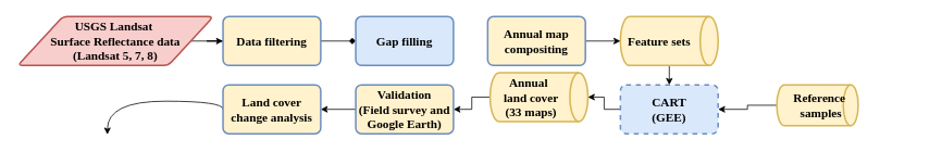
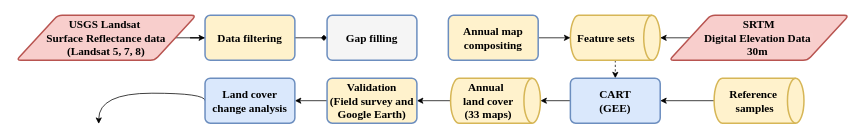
  <mxCell id="0" />
  <mxCell id="1" parent="0" />
  <mxCell id="2" style="edgeStyle=orthogonalEdgeStyle;rounded=0;orthogonalLoop=1;jettySize=auto;html=1;exitX=1;exitY=0.5;exitDx=0;exitDy=0;fontFamily=Times New Roman;fontSize=12;" edge="1" parent="1" source="3" target="5"><mxGeometry relative="1" as="geometry" /></mxCell>
  <mxCell id="3" value="&lt;div style=&quot;resize: none ; outline: 0px ; font-size: 15px ; font-weight: 700&quot;&gt;USGS Landsat&amp;nbsp;&lt;/div&gt;&lt;div style=&quot;resize: none ; outline: 0px ; font-size: 15px ; font-weight: 700&quot;&gt;Surface Reflectance data&lt;/div&gt;&lt;div style=&quot;resize: none ; outline: 0px ; font-size: 15px ; font-weight: 700&quot;&gt;&lt;span style=&quot;font-size: inherit&quot;&gt;(Landsat 5, 7, 8&lt;/span&gt;&lt;span style=&quot;font-size: inherit&quot;&gt;)&lt;/span&gt;&lt;/div&gt;" style="shape=parallelogram;html=1;strokeWidth=2;perimeter=parallelogramPerimeter;whiteSpace=wrap;rounded=1;arcSize=12;size=0.23;fontFamily=Times New Roman;fontSize=12;fillColor=#f8cecc;strokeColor=#b85450;" vertex="1" parent="1"><mxGeometry x="20" y="20" width="240" height="60" as="geometry" /></mxCell>
  <mxCell id="4" value="" style="edgeStyle=orthogonalEdgeStyle;rounded=0;orthogonalLoop=1;jettySize=auto;html=1;fontFamily=Times New Roman;fontSize=12;entryX=0;entryY=0.5;entryDx=0;entryDy=0;endArrow=diamond;" edge="1" parent="1" source="5" target="8"><mxGeometry relative="1" as="geometry" /></mxCell>
  <mxCell id="5" value="&lt;div style=&quot;resize: none ; outline: 0px ; font-size: 15px&quot;&gt;Data filtering&lt;/div&gt;" style="rounded=1;whiteSpace=wrap;html=1;absoluteArcSize=1;arcSize=14;strokeWidth=2;fontFamily=Times New Roman;fontSize=12;fontStyle=1;fillColor=#fff2cc;strokeColor=#6c8ebf;" vertex="1" parent="1"><mxGeometry x="272" y="20" width="120" height="60" as="geometry" /></mxCell>
- <mxCell id="6" style="edgeStyle=orthogonalEdgeStyle;rounded=0;orthogonalLoop=1;jettySize=auto;html=1;exitX=0.5;exitY=1;exitDx=0;exitDy=0;exitPerimeter=0;entryX=0.5;entryY=0;entryDx=0;entryDy=0;" edge="1" parent="1" source="7" target="16"><mxGeometry relative="1" as="geometry" /></mxCell>
+ <mxCell id="6" style="edgeStyle=orthogonalEdgeStyle;rounded=0;orthogonalLoop=1;jettySize=auto;html=1;exitX=0.5;exitY=1;exitDx=0;exitDy=0;exitPerimeter=0;entryX=0.5;entryY=0;entryDx=0;entryDy=0;dashed=1;" edge="1" parent="1" source="7" target="16"><mxGeometry relative="1" as="geometry" /></mxCell>
  <mxCell id="7" value="&lt;span style=&quot;font-size: 15px ; font-weight: 700&quot;&gt;&amp;nbsp; Feature sets&lt;/span&gt;" style="strokeWidth=2;html=1;shape=mxgraph.flowchart.direct_data;whiteSpace=wrap;fontFamily=Times New Roman;fontSize=12;align=left;fillColor=#fff2cc;strokeColor=#d6b656;" vertex="1" parent="1"><mxGeometry x="760" y="20" width="120" height="60" as="geometry" /></mxCell>
- <mxCell id="8" value="&lt;div style=&quot;resize: none ; outline: 0px ; font-size: 15px&quot;&gt;Gap filling&lt;/div&gt;" style="rounded=1;whiteSpace=wrap;html=1;absoluteArcSize=1;arcSize=14;strokeWidth=2;fontFamily=Times New Roman;fontSize=12;fontStyle=1;fillColor=#dae8fc;strokeColor=#6c8ebf;" vertex="1" parent="1"><mxGeometry x="435" y="20" width="120" height="60" as="geometry" /></mxCell>
+ <mxCell id="8" value="&lt;div style=&quot;resize: none ; outline: 0px ; font-size: 15px&quot;&gt;Gap filling&lt;/div&gt;" style="rounded=1;whiteSpace=wrap;html=1;absoluteArcSize=1;arcSize=14;strokeWidth=2;fontFamily=Times New Roman;fontSize=12;fontStyle=1;fillColor=#f5f5f5;strokeColor=#6c8ebf;" vertex="1" parent="1"><mxGeometry x="435" y="20" width="120" height="60" as="geometry" /></mxCell>
  <mxCell id="9" style="edgeStyle=orthogonalEdgeStyle;rounded=0;orthogonalLoop=1;jettySize=auto;html=1;exitX=1;exitY=0.5;exitDx=0;exitDy=0;entryX=0;entryY=0.5;entryDx=0;entryDy=0;entryPerimeter=0;" edge="1" parent="1" source="10" target="7"><mxGeometry relative="1" as="geometry" /></mxCell>
  <mxCell id="10" value="&lt;div style=&quot;resize: none ; outline: 0px ; font-size: 15px&quot;&gt;Annual map compositing&lt;/div&gt;" style="rounded=1;whiteSpace=wrap;html=1;absoluteArcSize=1;arcSize=14;strokeWidth=2;fontFamily=Times New Roman;fontSize=12;fontStyle=1;fillColor=#fff2cc;strokeColor=#6c8ebf;" vertex="1" parent="1"><mxGeometry x="597" y="20" width="120" height="60" as="geometry" /></mxCell>
+ <mxCell id="11" style="edgeStyle=orthogonalEdgeStyle;rounded=0;orthogonalLoop=1;jettySize=auto;html=1;exitX=0;exitY=0.5;exitDx=0;exitDy=0;entryX=1;entryY=0.5;entryDx=0;entryDy=0;entryPerimeter=0;" edge="1" parent="1" source="12" target="7"><mxGeometry relative="1" as="geometry" /></mxCell>
+ <mxCell id="12" value="&lt;div style=&quot;resize: none ; outline: 0px ; font-size: 15px ; font-weight: 700&quot;&gt;&lt;span style=&quot;background-color: rgba(255 , 255 , 255 , 0.01)&quot;&gt;SRTM&lt;/span&gt;&lt;/div&gt;&lt;div style=&quot;resize: none ; outline: 0px ; font-size: 15px ; font-weight: 700&quot;&gt;&lt;span style=&quot;background-color: rgba(255 , 255 , 255 , 0.01)&quot;&gt;Digital Elevation Data&amp;nbsp;&lt;/span&gt;&lt;/div&gt;&lt;div style=&quot;resize: none ; outline: 0px ; font-size: 15px ; font-weight: 700&quot;&gt;&lt;span style=&quot;background-color: rgba(255 , 255 , 255 , 0.01)&quot;&gt;30m&amp;nbsp;&lt;/span&gt;&lt;br&gt;&lt;/div&gt;" style="shape=parallelogram;html=1;strokeWidth=2;perimeter=parallelogramPerimeter;whiteSpace=wrap;rounded=1;arcSize=12;size=0.23;fontFamily=Times New Roman;fontSize=12;fillColor=#f8cecc;strokeColor=#b85450;" vertex="1" parent="1"><mxGeometry x="892" y="20" width="240" height="60" as="geometry" /></mxCell>
  <mxCell id="13" style="edgeStyle=orthogonalEdgeStyle;rounded=0;orthogonalLoop=1;jettySize=auto;html=1;" edge="1" parent="1" source="14" target="16"><mxGeometry relative="1" as="geometry" /></mxCell>
- <mxCell id="14" value="&lt;span style=&quot;font-size: 15px ; font-weight: 700 ; text-align: center ; background-color: rgba(255 , 255 , 255 , 0.01)&quot;&gt;&amp;nbsp; &amp;nbsp; &amp;nbsp;Reference&lt;/span&gt;&lt;div style=&quot;resize: none ; outline: 0px ; font-size: 15px ; font-weight: 700 ; text-align: center&quot;&gt;&amp;nbsp; &amp;nbsp; &amp;nbsp; samples&lt;/div&gt;" style="strokeWidth=2;html=1;shape=mxgraph.flowchart.direct_data;whiteSpace=wrap;fontFamily=Times New Roman;fontSize=12;align=left;fillColor=#fff2cc;strokeColor=#d6b656;" vertex="1" parent="1"><mxGeometry x="952" y="104" width="100" height="50" as="geometry" /></mxCell>
+ <mxCell id="14" value="&lt;span style=&quot;font-size: 15px ; font-weight: 700 ; text-align: center ; background-color: rgba(255 , 255 , 255 , 0.01)&quot;&gt;&amp;nbsp; &amp;nbsp; &amp;nbsp;Reference&lt;/span&gt;&lt;div style=&quot;resize: none ; outline: 0px ; font-size: 15px ; font-weight: 700 ; text-align: center&quot;&gt;&amp;nbsp; &amp;nbsp; &amp;nbsp; samples&lt;/div&gt;" style="strokeWidth=2;html=1;shape=mxgraph.flowchart.direct_data;whiteSpace=wrap;fontFamily=Times New Roman;fontSize=12;align=left;fillColor=#fff2cc;strokeColor=#d6b656;" vertex="1" parent="1"><mxGeometry x="952" y="104" width="120" height="60" as="geometry" /></mxCell>
  <mxCell id="15" style="edgeStyle=orthogonalEdgeStyle;rounded=0;orthogonalLoop=1;jettySize=auto;html=1;exitX=0;exitY=0.5;exitDx=0;exitDy=0;entryX=1;entryY=0.5;entryDx=0;entryDy=0;entryPerimeter=0;" edge="1" parent="1" source="16" target="18"><mxGeometry relative="1" as="geometry" /></mxCell>
- <mxCell id="16" value="&lt;div style=&quot;resize: none ; outline: 0px ; font-size: 15px&quot;&gt;CART&lt;/div&gt;&lt;div style=&quot;resize: none ; outline: 0px ; font-size: 15px&quot;&gt;(GEE)&lt;/div&gt;" style="rounded=1;whiteSpace=wrap;html=1;absoluteArcSize=1;arcSize=14;strokeWidth=2;fontFamily=Times New Roman;fontSize=12;fontStyle=1;fillColor=#dae8fc;strokeColor=#6c8ebf;dashed=1;" vertex="1" parent="1"><mxGeometry x="760" y="104" width="120" height="60" as="geometry" /></mxCell>
+ <mxCell id="16" value="&lt;div style=&quot;resize: none ; outline: 0px ; font-size: 15px&quot;&gt;CART&lt;/div&gt;&lt;div style=&quot;resize: none ; outline: 0px ; font-size: 15px&quot;&gt;(GEE)&lt;/div&gt;" style="rounded=1;whiteSpace=wrap;html=1;absoluteArcSize=1;arcSize=14;strokeWidth=2;fontFamily=Times New Roman;fontSize=12;fontStyle=1;fillColor=#dae8fc;strokeColor=#6c8ebf;" vertex="1" parent="1"><mxGeometry x="760" y="104" width="120" height="60" as="geometry" /></mxCell>
  <mxCell id="17" style="edgeStyle=orthogonalEdgeStyle;rounded=0;orthogonalLoop=1;jettySize=auto;html=1;exitX=0;exitY=0.5;exitDx=0;exitDy=0;exitPerimeter=0;entryX=1;entryY=0.5;entryDx=0;entryDy=0;" edge="1" parent="1" source="18" target="20"><mxGeometry relative="1" as="geometry" /></mxCell>
- <mxCell id="18" value="&lt;span style=&quot;font-size: 15px ; font-weight: 700 ; text-align: center ; background-color: rgba(255 , 255 , 255 , 0.01)&quot;&gt;&amp;nbsp; &amp;nbsp; &amp;nbsp; Annual&lt;/span&gt;&lt;div style=&quot;resize: none ; outline: 0px ; font-size: 15px ; font-weight: 700 ; text-align: center&quot;&gt;&amp;nbsp; &amp;nbsp; land cover&lt;/div&gt;&lt;div style=&quot;resize: none ; outline: 0px ; font-size: 15px ; font-weight: 700 ; text-align: center&quot;&gt;&amp;nbsp; &amp;nbsp; (33 maps)&lt;/div&gt;" style="strokeWidth=2;html=1;shape=mxgraph.flowchart.direct_data;whiteSpace=wrap;fontFamily=Times New Roman;fontSize=12;align=left;fillColor=#fff2cc;strokeColor=#d6b656;" vertex="1" parent="1"><mxGeometry x="600" y="89" width="120" height="60" as="geometry" /></mxCell>
+ <mxCell id="18" value="&lt;span style=&quot;font-size: 15px ; font-weight: 700 ; text-align: center ; background-color: rgba(255 , 255 , 255 , 0.01)&quot;&gt;&amp;nbsp; &amp;nbsp; &amp;nbsp; Annual&lt;/span&gt;&lt;div style=&quot;resize: none ; outline: 0px ; font-size: 15px ; font-weight: 700 ; text-align: center&quot;&gt;&amp;nbsp; &amp;nbsp; land cover&lt;/div&gt;&lt;div style=&quot;resize: none ; outline: 0px ; font-size: 15px ; font-weight: 700 ; text-align: center&quot;&gt;&amp;nbsp; &amp;nbsp; (33 maps)&lt;/div&gt;" style="strokeWidth=2;html=1;shape=mxgraph.flowchart.direct_data;whiteSpace=wrap;fontFamily=Times New Roman;fontSize=12;align=left;fillColor=#fff2cc;strokeColor=#d6b656;" vertex="1" parent="1"><mxGeometry x="600" y="104" width="120" height="60" as="geometry" /></mxCell>
  <mxCell id="19" value="" style="edgeStyle=orthogonalEdgeStyle;rounded=0;orthogonalLoop=1;jettySize=auto;html=1;" edge="1" parent="1" source="20" target="22"><mxGeometry relative="1" as="geometry" /></mxCell>
  <mxCell id="20" value="&lt;div style=&quot;resize: none ; outline: 0px ; font-size: 15px&quot;&gt;&lt;span style=&quot;background-color: rgba(255 , 255 , 255 , 0.01)&quot;&gt;Validation&lt;/span&gt;&lt;br&gt;&lt;div style=&quot;resize: none ; outline: 0px&quot;&gt;(Field survey and Google Earth)&lt;/div&gt;&lt;/div&gt;" style="rounded=1;whiteSpace=wrap;html=1;absoluteArcSize=1;arcSize=14;strokeWidth=2;fontFamily=Times New Roman;fontSize=12;fontStyle=1;fillColor=#fff2cc;strokeColor=#6c8ebf;" vertex="1" parent="1"><mxGeometry x="435" y="104" width="120" height="60" as="geometry" /></mxCell>
  <mxCell id="21" style="edgeStyle=orthogonalEdgeStyle;curved=1;rounded=0;orthogonalLoop=1;jettySize=auto;html=1;exitX=0;exitY=0.5;exitDx=0;exitDy=0;shadow=0;" edge="1" parent="1" source="22"><mxGeometry relative="1" as="geometry"><mxPoint x="130" y="165" as="targetPoint" /><Array as="points"><mxPoint x="272" y="124" /><mxPoint x="130" y="124" /></Array></mxGeometry></mxCell>
- <mxCell id="22" value="&lt;div style=&quot;resize: none ; outline: 0px&quot;&gt;&lt;span style=&quot;font-size: 15px&quot;&gt;Land cover change analysis&lt;/span&gt;&lt;br&gt;&lt;/div&gt;" style="rounded=1;whiteSpace=wrap;html=1;absoluteArcSize=1;arcSize=14;strokeWidth=2;fontFamily=Times New Roman;fontSize=12;fontStyle=1;fillColor=#fff2cc;strokeColor=#6c8ebf;" vertex="1" parent="1"><mxGeometry x="272" y="104" width="120" height="60" as="geometry" /></mxCell>
+ <mxCell id="22" value="&lt;div style=&quot;resize: none ; outline: 0px&quot;&gt;&lt;span style=&quot;font-size: 15px&quot;&gt;Land cover change analysis&lt;/span&gt;&lt;br&gt;&lt;/div&gt;" style="rounded=1;whiteSpace=wrap;html=1;absoluteArcSize=1;arcSize=14;strokeWidth=2;fontFamily=Times New Roman;fontSize=12;fontStyle=1;fillColor=#dae8fc;strokeColor=#6c8ebf;" vertex="1" parent="1"><mxGeometry x="272" y="104" width="120" height="60" as="geometry" /></mxCell>
